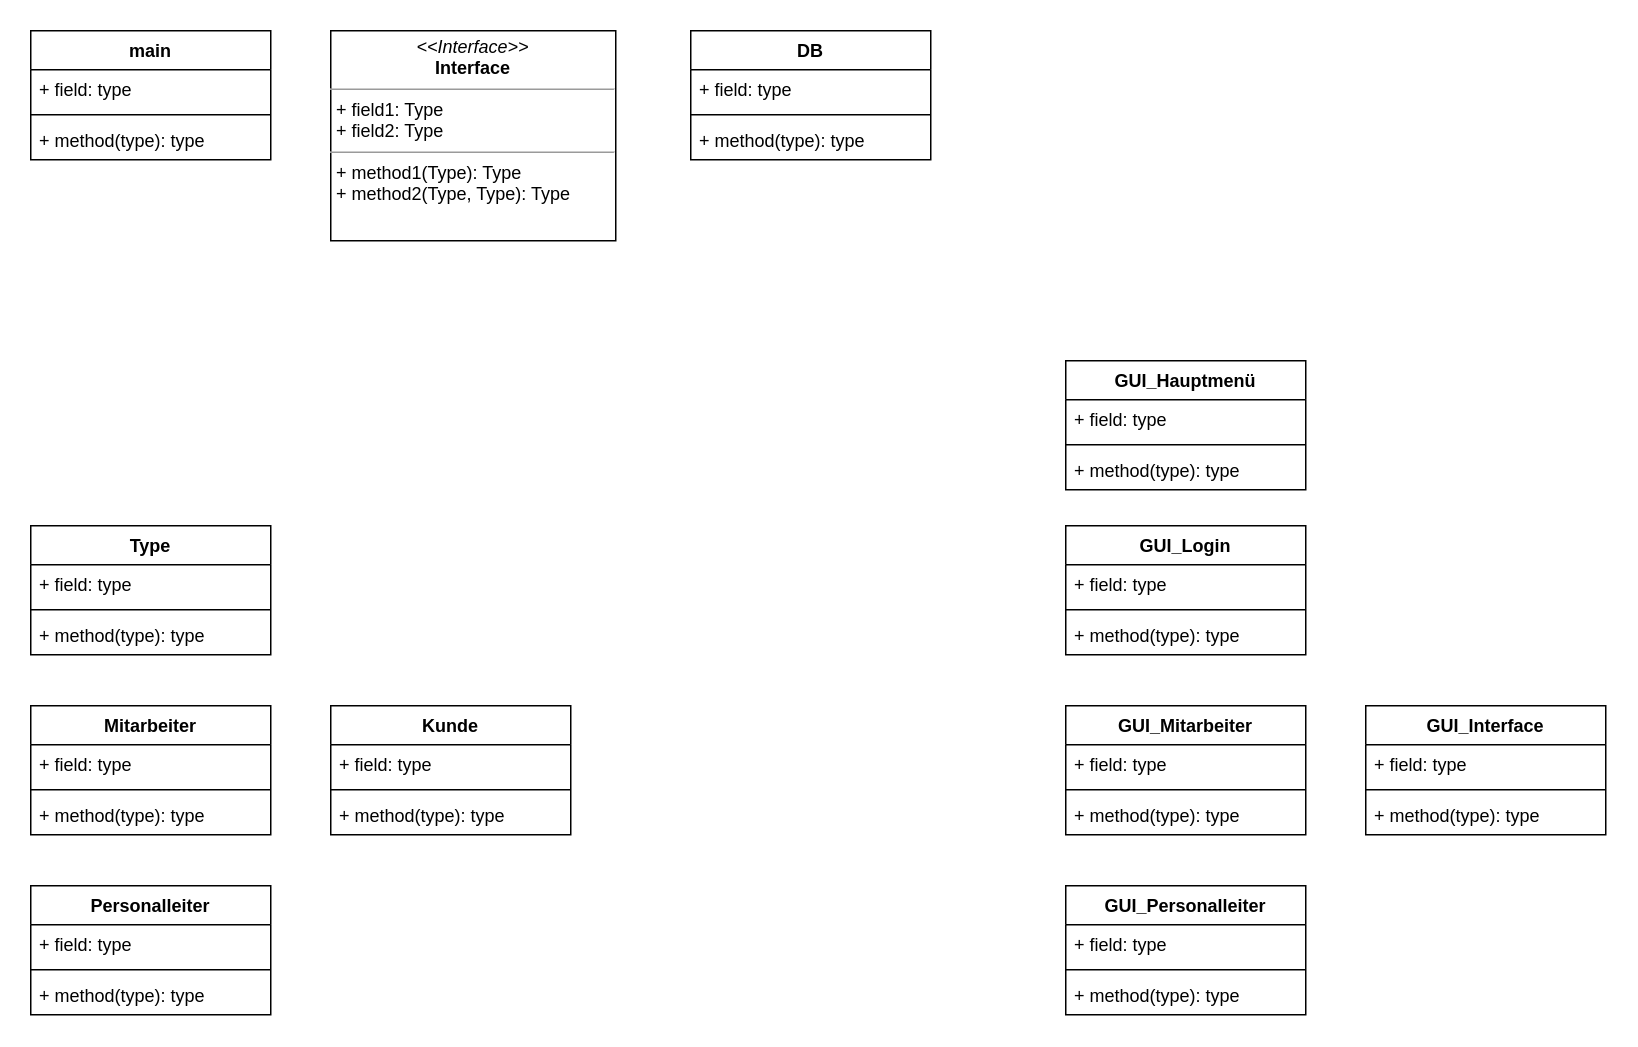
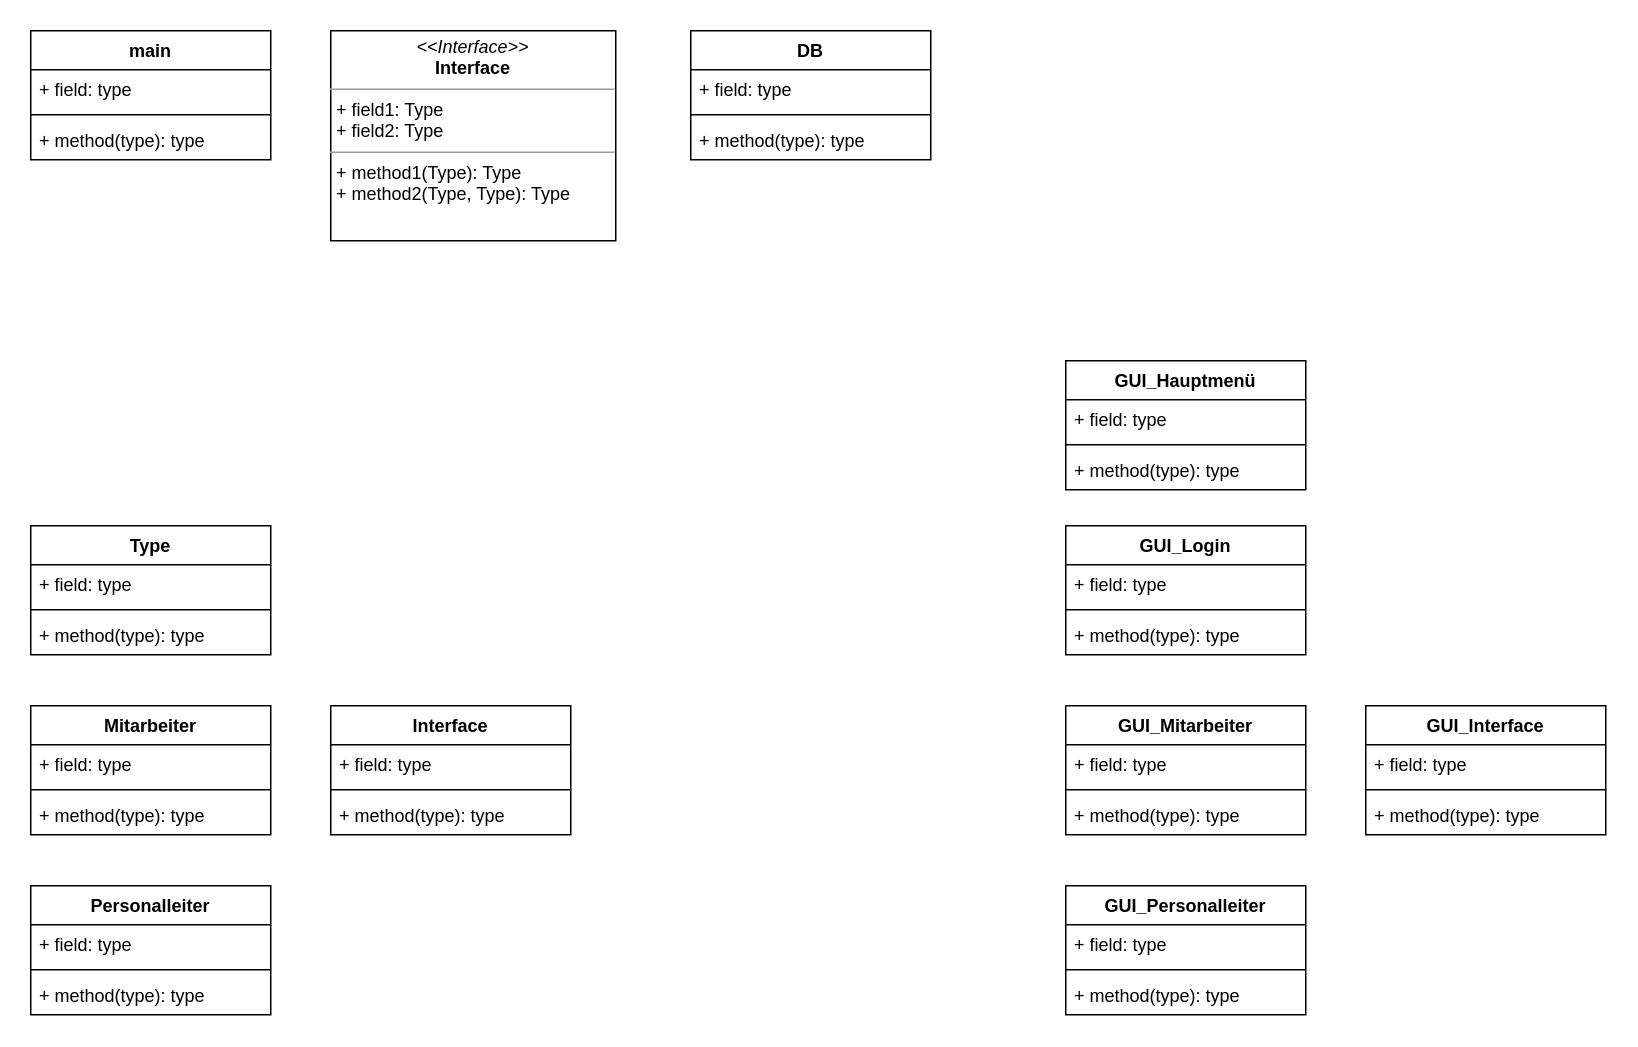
  <mxCell id="0" />
  <mxCell id="1" parent="0" />
  <mxCell id="2" value="Personalleiter" style="swimlane;fontStyle=1;align=center;verticalAlign=top;childLayout=stackLayout;horizontal=1;startSize=26;horizontalStack=0;resizeParent=1;resizeParentMax=0;resizeLast=0;collapsible=1;marginBottom=0;whiteSpace=wrap;html=1;" vertex="1" parent="1"><mxGeometry x="20" y="590" width="160" height="86" as="geometry" /></mxCell>
  <mxCell id="3" value="+ field: type" style="text;strokeColor=none;fillColor=none;align=left;verticalAlign=top;spacingLeft=4;spacingRight=4;overflow=hidden;rotatable=0;points=[[0,0.5],[1,0.5]];portConstraint=eastwest;whiteSpace=wrap;html=1;" vertex="1" parent="2"><mxGeometry y="26" width="160" height="26" as="geometry" /></mxCell>
  <mxCell id="4" value="" style="line;strokeWidth=1;fillColor=none;align=left;verticalAlign=middle;spacingTop=-1;spacingLeft=3;spacingRight=3;rotatable=0;labelPosition=right;points=[];portConstraint=eastwest;strokeColor=inherit;" vertex="1" parent="2"><mxGeometry y="52" width="160" height="8" as="geometry" /></mxCell>
  <mxCell id="5" value="+ method(type): type" style="text;strokeColor=none;fillColor=none;align=left;verticalAlign=top;spacingLeft=4;spacingRight=4;overflow=hidden;rotatable=0;points=[[0,0.5],[1,0.5]];portConstraint=eastwest;whiteSpace=wrap;html=1;" vertex="1" parent="2"><mxGeometry y="60" width="160" height="26" as="geometry" /></mxCell>
  <mxCell id="6" value="Mitarbeiter" style="swimlane;fontStyle=1;align=center;verticalAlign=top;childLayout=stackLayout;horizontal=1;startSize=26;horizontalStack=0;resizeParent=1;resizeParentMax=0;resizeLast=0;collapsible=1;marginBottom=0;whiteSpace=wrap;html=1;" vertex="1" parent="1"><mxGeometry x="20" y="470" width="160" height="86" as="geometry" /></mxCell>
  <mxCell id="7" value="+ field: type" style="text;strokeColor=none;fillColor=none;align=left;verticalAlign=top;spacingLeft=4;spacingRight=4;overflow=hidden;rotatable=0;points=[[0,0.5],[1,0.5]];portConstraint=eastwest;whiteSpace=wrap;html=1;" vertex="1" parent="6"><mxGeometry y="26" width="160" height="26" as="geometry" /></mxCell>
  <mxCell id="8" value="" style="line;strokeWidth=1;fillColor=none;align=left;verticalAlign=middle;spacingTop=-1;spacingLeft=3;spacingRight=3;rotatable=0;labelPosition=right;points=[];portConstraint=eastwest;strokeColor=inherit;" vertex="1" parent="6"><mxGeometry y="52" width="160" height="8" as="geometry" /></mxCell>
  <mxCell id="9" value="+ method(type): type" style="text;strokeColor=none;fillColor=none;align=left;verticalAlign=top;spacingLeft=4;spacingRight=4;overflow=hidden;rotatable=0;points=[[0,0.5],[1,0.5]];portConstraint=eastwest;whiteSpace=wrap;html=1;" vertex="1" parent="6"><mxGeometry y="60" width="160" height="26" as="geometry" /></mxCell>
- <mxCell id="10" value="Kunde" style="swimlane;fontStyle=1;align=center;verticalAlign=top;childLayout=stackLayout;horizontal=1;startSize=26;horizontalStack=0;resizeParent=1;resizeParentMax=0;resizeLast=0;collapsible=1;marginBottom=0;whiteSpace=wrap;html=1;" vertex="1" parent="1"><mxGeometry x="220" y="470" width="160" height="86" as="geometry" /></mxCell>
+ <mxCell id="10" value="Interface" style="swimlane;fontStyle=1;align=center;verticalAlign=top;childLayout=stackLayout;horizontal=1;startSize=26;horizontalStack=0;resizeParent=1;resizeParentMax=0;resizeLast=0;collapsible=1;marginBottom=0;whiteSpace=wrap;html=1;" vertex="1" parent="1"><mxGeometry x="220" y="470" width="160" height="86" as="geometry" /></mxCell>
  <mxCell id="11" value="+ field: type" style="text;strokeColor=none;fillColor=none;align=left;verticalAlign=top;spacingLeft=4;spacingRight=4;overflow=hidden;rotatable=0;points=[[0,0.5],[1,0.5]];portConstraint=eastwest;whiteSpace=wrap;html=1;" vertex="1" parent="10"><mxGeometry y="26" width="160" height="26" as="geometry" /></mxCell>
  <mxCell id="12" value="" style="line;strokeWidth=1;fillColor=none;align=left;verticalAlign=middle;spacingTop=-1;spacingLeft=3;spacingRight=3;rotatable=0;labelPosition=right;points=[];portConstraint=eastwest;strokeColor=inherit;" vertex="1" parent="10"><mxGeometry y="52" width="160" height="8" as="geometry" /></mxCell>
  <mxCell id="13" value="+ method(type): type" style="text;strokeColor=none;fillColor=none;align=left;verticalAlign=top;spacingLeft=4;spacingRight=4;overflow=hidden;rotatable=0;points=[[0,0.5],[1,0.5]];portConstraint=eastwest;whiteSpace=wrap;html=1;" vertex="1" parent="10"><mxGeometry y="60" width="160" height="26" as="geometry" /></mxCell>
  <mxCell id="14" value="main" style="swimlane;fontStyle=1;align=center;verticalAlign=top;childLayout=stackLayout;horizontal=1;startSize=26;horizontalStack=0;resizeParent=1;resizeParentMax=0;resizeLast=0;collapsible=1;marginBottom=0;whiteSpace=wrap;html=1;" vertex="1" parent="1"><mxGeometry x="20" y="20" width="160" height="86" as="geometry" /></mxCell>
  <mxCell id="15" value="+ field: type" style="text;strokeColor=none;fillColor=none;align=left;verticalAlign=top;spacingLeft=4;spacingRight=4;overflow=hidden;rotatable=0;points=[[0,0.5],[1,0.5]];portConstraint=eastwest;whiteSpace=wrap;html=1;" vertex="1" parent="14"><mxGeometry y="26" width="160" height="26" as="geometry" /></mxCell>
  <mxCell id="16" value="" style="line;strokeWidth=1;fillColor=none;align=left;verticalAlign=middle;spacingTop=-1;spacingLeft=3;spacingRight=3;rotatable=0;labelPosition=right;points=[];portConstraint=eastwest;strokeColor=inherit;" vertex="1" parent="14"><mxGeometry y="52" width="160" height="8" as="geometry" /></mxCell>
  <mxCell id="17" value="+ method(type): type" style="text;strokeColor=none;fillColor=none;align=left;verticalAlign=top;spacingLeft=4;spacingRight=4;overflow=hidden;rotatable=0;points=[[0,0.5],[1,0.5]];portConstraint=eastwest;whiteSpace=wrap;html=1;" vertex="1" parent="14"><mxGeometry y="60" width="160" height="26" as="geometry" /></mxCell>
  <mxCell id="18" value="&lt;p style=&quot;margin:0px;margin-top:4px;text-align:center;&quot;&gt;&lt;i&gt;&amp;lt;&amp;lt;Interface&amp;gt;&amp;gt;&lt;/i&gt;&lt;br/&gt;&lt;b&gt;Interface&lt;/b&gt;&lt;/p&gt;&lt;hr size=&quot;1&quot;/&gt;&lt;p style=&quot;margin:0px;margin-left:4px;&quot;&gt;+ field1: Type&lt;br/&gt;+ field2: Type&lt;/p&gt;&lt;hr size=&quot;1&quot;/&gt;&lt;p style=&quot;margin:0px;margin-left:4px;&quot;&gt;+ method1(Type): Type&lt;br/&gt;+ method2(Type, Type): Type&lt;/p&gt;" style="verticalAlign=top;align=left;overflow=fill;fontSize=12;fontFamily=Helvetica;html=1;whiteSpace=wrap;" vertex="1" parent="1"><mxGeometry x="220" y="20" width="190" height="140" as="geometry" /></mxCell>
  <mxCell id="19" value="Type&lt;br&gt;" style="swimlane;fontStyle=1;align=center;verticalAlign=top;childLayout=stackLayout;horizontal=1;startSize=26;horizontalStack=0;resizeParent=1;resizeParentMax=0;resizeLast=0;collapsible=1;marginBottom=0;whiteSpace=wrap;html=1;" vertex="1" parent="1"><mxGeometry x="20" y="350" width="160" height="86" as="geometry" /></mxCell>
  <mxCell id="20" value="+ field: type" style="text;strokeColor=none;fillColor=none;align=left;verticalAlign=top;spacingLeft=4;spacingRight=4;overflow=hidden;rotatable=0;points=[[0,0.5],[1,0.5]];portConstraint=eastwest;whiteSpace=wrap;html=1;" vertex="1" parent="19"><mxGeometry y="26" width="160" height="26" as="geometry" /></mxCell>
  <mxCell id="21" value="" style="line;strokeWidth=1;fillColor=none;align=left;verticalAlign=middle;spacingTop=-1;spacingLeft=3;spacingRight=3;rotatable=0;labelPosition=right;points=[];portConstraint=eastwest;strokeColor=inherit;" vertex="1" parent="19"><mxGeometry y="52" width="160" height="8" as="geometry" /></mxCell>
  <mxCell id="22" value="+ method(type): type" style="text;strokeColor=none;fillColor=none;align=left;verticalAlign=top;spacingLeft=4;spacingRight=4;overflow=hidden;rotatable=0;points=[[0,0.5],[1,0.5]];portConstraint=eastwest;whiteSpace=wrap;html=1;" vertex="1" parent="19"><mxGeometry y="60" width="160" height="26" as="geometry" /></mxCell>
  <mxCell id="23" value="GUI_Personalleiter" style="swimlane;fontStyle=1;align=center;verticalAlign=top;childLayout=stackLayout;horizontal=1;startSize=26;horizontalStack=0;resizeParent=1;resizeParentMax=0;resizeLast=0;collapsible=1;marginBottom=0;whiteSpace=wrap;html=1;" vertex="1" parent="1"><mxGeometry x="710" y="590" width="160" height="86" as="geometry" /></mxCell>
  <mxCell id="24" value="+ field: type" style="text;strokeColor=none;fillColor=none;align=left;verticalAlign=top;spacingLeft=4;spacingRight=4;overflow=hidden;rotatable=0;points=[[0,0.5],[1,0.5]];portConstraint=eastwest;whiteSpace=wrap;html=1;" vertex="1" parent="23"><mxGeometry y="26" width="160" height="26" as="geometry" /></mxCell>
  <mxCell id="25" value="" style="line;strokeWidth=1;fillColor=none;align=left;verticalAlign=middle;spacingTop=-1;spacingLeft=3;spacingRight=3;rotatable=0;labelPosition=right;points=[];portConstraint=eastwest;strokeColor=inherit;" vertex="1" parent="23"><mxGeometry y="52" width="160" height="8" as="geometry" /></mxCell>
  <mxCell id="26" value="+ method(type): type" style="text;strokeColor=none;fillColor=none;align=left;verticalAlign=top;spacingLeft=4;spacingRight=4;overflow=hidden;rotatable=0;points=[[0,0.5],[1,0.5]];portConstraint=eastwest;whiteSpace=wrap;html=1;" vertex="1" parent="23"><mxGeometry y="60" width="160" height="26" as="geometry" /></mxCell>
  <mxCell id="27" value="GUI_Mitarbeiter" style="swimlane;fontStyle=1;align=center;verticalAlign=top;childLayout=stackLayout;horizontal=1;startSize=26;horizontalStack=0;resizeParent=1;resizeParentMax=0;resizeLast=0;collapsible=1;marginBottom=0;whiteSpace=wrap;html=1;" vertex="1" parent="1"><mxGeometry x="710" y="470" width="160" height="86" as="geometry" /></mxCell>
  <mxCell id="28" value="+ field: type" style="text;strokeColor=none;fillColor=none;align=left;verticalAlign=top;spacingLeft=4;spacingRight=4;overflow=hidden;rotatable=0;points=[[0,0.5],[1,0.5]];portConstraint=eastwest;whiteSpace=wrap;html=1;" vertex="1" parent="27"><mxGeometry y="26" width="160" height="26" as="geometry" /></mxCell>
  <mxCell id="29" value="" style="line;strokeWidth=1;fillColor=none;align=left;verticalAlign=middle;spacingTop=-1;spacingLeft=3;spacingRight=3;rotatable=0;labelPosition=right;points=[];portConstraint=eastwest;strokeColor=inherit;" vertex="1" parent="27"><mxGeometry y="52" width="160" height="8" as="geometry" /></mxCell>
  <mxCell id="30" value="+ method(type): type" style="text;strokeColor=none;fillColor=none;align=left;verticalAlign=top;spacingLeft=4;spacingRight=4;overflow=hidden;rotatable=0;points=[[0,0.5],[1,0.5]];portConstraint=eastwest;whiteSpace=wrap;html=1;" vertex="1" parent="27"><mxGeometry y="60" width="160" height="26" as="geometry" /></mxCell>
  <mxCell id="31" value="GUI_Interface" style="swimlane;fontStyle=1;align=center;verticalAlign=top;childLayout=stackLayout;horizontal=1;startSize=26;horizontalStack=0;resizeParent=1;resizeParentMax=0;resizeLast=0;collapsible=1;marginBottom=0;whiteSpace=wrap;html=1;" vertex="1" parent="1"><mxGeometry x="910" y="470" width="160" height="86" as="geometry" /></mxCell>
  <mxCell id="32" value="+ field: type" style="text;strokeColor=none;fillColor=none;align=left;verticalAlign=top;spacingLeft=4;spacingRight=4;overflow=hidden;rotatable=0;points=[[0,0.5],[1,0.5]];portConstraint=eastwest;whiteSpace=wrap;html=1;" vertex="1" parent="31"><mxGeometry y="26" width="160" height="26" as="geometry" /></mxCell>
  <mxCell id="33" value="" style="line;strokeWidth=1;fillColor=none;align=left;verticalAlign=middle;spacingTop=-1;spacingLeft=3;spacingRight=3;rotatable=0;labelPosition=right;points=[];portConstraint=eastwest;strokeColor=inherit;" vertex="1" parent="31"><mxGeometry y="52" width="160" height="8" as="geometry" /></mxCell>
  <mxCell id="34" value="+ method(type): type" style="text;strokeColor=none;fillColor=none;align=left;verticalAlign=top;spacingLeft=4;spacingRight=4;overflow=hidden;rotatable=0;points=[[0,0.5],[1,0.5]];portConstraint=eastwest;whiteSpace=wrap;html=1;" vertex="1" parent="31"><mxGeometry y="60" width="160" height="26" as="geometry" /></mxCell>
  <mxCell id="35" value="GUI_Login" style="swimlane;fontStyle=1;align=center;verticalAlign=top;childLayout=stackLayout;horizontal=1;startSize=26;horizontalStack=0;resizeParent=1;resizeParentMax=0;resizeLast=0;collapsible=1;marginBottom=0;whiteSpace=wrap;html=1;" vertex="1" parent="1"><mxGeometry x="710" y="350" width="160" height="86" as="geometry" /></mxCell>
  <mxCell id="36" value="+ field: type" style="text;strokeColor=none;fillColor=none;align=left;verticalAlign=top;spacingLeft=4;spacingRight=4;overflow=hidden;rotatable=0;points=[[0,0.5],[1,0.5]];portConstraint=eastwest;whiteSpace=wrap;html=1;" vertex="1" parent="35"><mxGeometry y="26" width="160" height="26" as="geometry" /></mxCell>
  <mxCell id="37" value="" style="line;strokeWidth=1;fillColor=none;align=left;verticalAlign=middle;spacingTop=-1;spacingLeft=3;spacingRight=3;rotatable=0;labelPosition=right;points=[];portConstraint=eastwest;strokeColor=inherit;" vertex="1" parent="35"><mxGeometry y="52" width="160" height="8" as="geometry" /></mxCell>
  <mxCell id="38" value="+ method(type): type" style="text;strokeColor=none;fillColor=none;align=left;verticalAlign=top;spacingLeft=4;spacingRight=4;overflow=hidden;rotatable=0;points=[[0,0.5],[1,0.5]];portConstraint=eastwest;whiteSpace=wrap;html=1;" vertex="1" parent="35"><mxGeometry y="60" width="160" height="26" as="geometry" /></mxCell>
  <mxCell id="39" value="GUI_Hauptmenü&lt;br&gt;" style="swimlane;fontStyle=1;align=center;verticalAlign=top;childLayout=stackLayout;horizontal=1;startSize=26;horizontalStack=0;resizeParent=1;resizeParentMax=0;resizeLast=0;collapsible=1;marginBottom=0;whiteSpace=wrap;html=1;" vertex="1" parent="1"><mxGeometry x="710" y="240" width="160" height="86" as="geometry" /></mxCell>
  <mxCell id="40" value="+ field: type" style="text;strokeColor=none;fillColor=none;align=left;verticalAlign=top;spacingLeft=4;spacingRight=4;overflow=hidden;rotatable=0;points=[[0,0.5],[1,0.5]];portConstraint=eastwest;whiteSpace=wrap;html=1;" vertex="1" parent="39"><mxGeometry y="26" width="160" height="26" as="geometry" /></mxCell>
  <mxCell id="41" value="" style="line;strokeWidth=1;fillColor=none;align=left;verticalAlign=middle;spacingTop=-1;spacingLeft=3;spacingRight=3;rotatable=0;labelPosition=right;points=[];portConstraint=eastwest;strokeColor=inherit;" vertex="1" parent="39"><mxGeometry y="52" width="160" height="8" as="geometry" /></mxCell>
  <mxCell id="42" value="+ method(type): type" style="text;strokeColor=none;fillColor=none;align=left;verticalAlign=top;spacingLeft=4;spacingRight=4;overflow=hidden;rotatable=0;points=[[0,0.5],[1,0.5]];portConstraint=eastwest;whiteSpace=wrap;html=1;" vertex="1" parent="39"><mxGeometry y="60" width="160" height="26" as="geometry" /></mxCell>
  <mxCell id="43" value="DB" style="swimlane;fontStyle=1;align=center;verticalAlign=top;childLayout=stackLayout;horizontal=1;startSize=26;horizontalStack=0;resizeParent=1;resizeParentMax=0;resizeLast=0;collapsible=1;marginBottom=0;whiteSpace=wrap;html=1;" vertex="1" parent="1"><mxGeometry x="460" y="20" width="160" height="86" as="geometry" /></mxCell>
  <mxCell id="44" value="+ field: type" style="text;strokeColor=none;fillColor=none;align=left;verticalAlign=top;spacingLeft=4;spacingRight=4;overflow=hidden;rotatable=0;points=[[0,0.5],[1,0.5]];portConstraint=eastwest;whiteSpace=wrap;html=1;" vertex="1" parent="43"><mxGeometry y="26" width="160" height="26" as="geometry" /></mxCell>
  <mxCell id="45" value="" style="line;strokeWidth=1;fillColor=none;align=left;verticalAlign=middle;spacingTop=-1;spacingLeft=3;spacingRight=3;rotatable=0;labelPosition=right;points=[];portConstraint=eastwest;strokeColor=inherit;" vertex="1" parent="43"><mxGeometry y="52" width="160" height="8" as="geometry" /></mxCell>
  <mxCell id="46" value="+ method(type): type" style="text;strokeColor=none;fillColor=none;align=left;verticalAlign=top;spacingLeft=4;spacingRight=4;overflow=hidden;rotatable=0;points=[[0,0.5],[1,0.5]];portConstraint=eastwest;whiteSpace=wrap;html=1;" vertex="1" parent="43"><mxGeometry y="60" width="160" height="26" as="geometry" /></mxCell>
